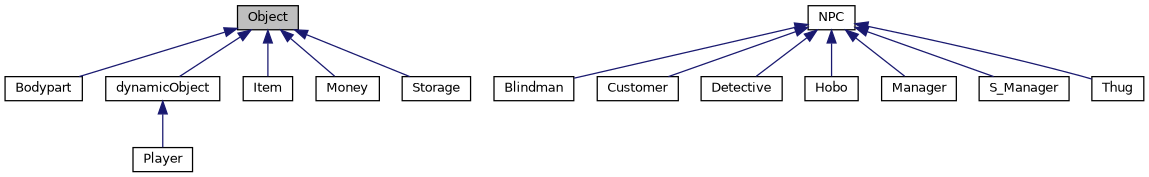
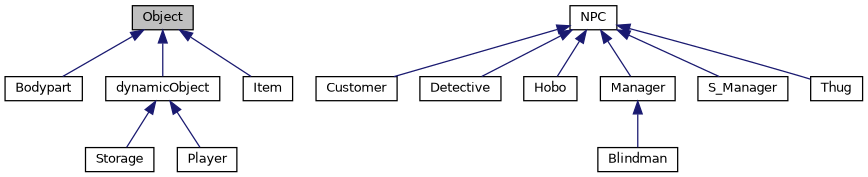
  digraph {
    node [color=black fontname=Helvetica fontsize=10 shape=record]
    edge [color=midnightblue dir=back fontname=Helvetica fontsize=10 labelfontname=Helvetica labelfontsize=10 style=solid]
    n1 [fillcolor=grey75 fontcolor=black height=0.2 label=Object style=filled width=0.4]
    n2 [height=0.2 label=Bodypart width=0.4]
    n3 [height=0.2 label=dynamicObject width=0.4]
    n4 [height=0.2 label=Item width=0.4]
-   n5 [height=0.2 label=Money width=0.4]
    n6 [height=0.2 label=Storage width=0.4]
    n7 [height=0.2 label=Player width=0.4]
    n8 [height=0.2 label=NPC width=0.4]
    n9 [height=0.2 label=Blindman width=0.4]
    n10 [height=0.2 label=Customer width=0.4]
    n11 [height=0.2 label=Detective width=0.4]
    n12 [height=0.2 label=Hobo width=0.4]
    n13 [height=0.2 label=Manager width=0.4]
    n14 [height=0.2 label=S_Manager width=0.4]
    n15 [height=0.2 label=Thug width=0.4]
    n1 -> n2
    n1 -> n3
    n1 -> n4
-   n1 -> n5
-   n1 -> n6
+   n3 -> n6
    n3 -> n7
-   n8 -> n9
+   n13 -> n9
    n8 -> n10
    n8 -> n11
    n8 -> n12
    n8 -> n13
    n8 -> n14
    n8 -> n15
  }
